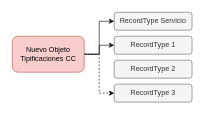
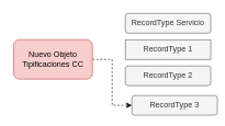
  <mxCell id="0" />
  <mxCell id="1" parent="0" />
- <mxCell id="2" style="edgeStyle=orthogonalEdgeStyle;rounded=0;orthogonalLoop=1;jettySize=auto;html=1;entryX=0;entryY=0.5;entryDx=0;entryDy=0;" edge="1" parent="1" source="5" target="6"><mxGeometry relative="1" as="geometry" /></mxCell>
- <mxCell id="3" style="edgeStyle=orthogonalEdgeStyle;rounded=0;orthogonalLoop=1;jettySize=auto;html=1;entryX=0;entryY=0.5;entryDx=0;entryDy=0;" edge="1" parent="1" source="5" target="7"><mxGeometry relative="1" as="geometry" /></mxCell>
  <mxCell id="4" style="edgeStyle=orthogonalEdgeStyle;rounded=0;orthogonalLoop=1;jettySize=auto;html=1;entryX=0;entryY=0.5;entryDx=0;entryDy=0;dashed=1;" edge="1" parent="1" source="5" target="9"><mxGeometry relative="1" as="geometry" /></mxCell>
  <mxCell id="5" value="Nuevo Objeto Tipificaciones CC" style="rounded=1;whiteSpace=wrap;html=1;fillColor=#f8cecc;strokeColor=#b85450;" vertex="1" parent="1"><mxGeometry x="20" y="60" width="120" height="60" as="geometry" /></mxCell>
  <mxCell id="6" value="RecordType Servicio" style="rounded=1;whiteSpace=wrap;html=1;fillColor=#f5f5f5;fontColor=#333333;strokeColor=#666666;" vertex="1" parent="1"><mxGeometry x="190" y="20" width="130" height="30" as="geometry" /></mxCell>
- <mxCell id="7" value="RecordType 1" style="rounded=1;whiteSpace=wrap;html=1;fillColor=#f5f5f5;fontColor=#333333;strokeColor=#666666;" vertex="1" parent="1"><mxGeometry x="190" y="60" width="130" height="30" as="geometry" /></mxCell>
+ <mxCell id="7" value="RecordType 1" style="whiteSpace=wrap;html=1;fillColor=#f5f5f5;fontColor=#333333;strokeColor=#666666;rounded=0;" vertex="1" parent="1"><mxGeometry x="190" y="60" width="130" height="30" as="geometry" /></mxCell>
  <mxCell id="8" value="RecordType 2" style="rounded=1;whiteSpace=wrap;html=1;fillColor=#f5f5f5;fontColor=#333333;strokeColor=#666666;" vertex="1" parent="1"><mxGeometry x="190" y="100" width="130" height="30" as="geometry" /></mxCell>
- <mxCell id="9" value="RecordType 3" style="rounded=1;whiteSpace=wrap;html=1;fillColor=#f5f5f5;fontColor=#333333;strokeColor=#666666;" vertex="1" parent="1"><mxGeometry x="190" y="140" width="130" height="30" as="geometry" /></mxCell>
+ <mxCell id="9" value="RecordType 3" style="rounded=1;whiteSpace=wrap;html=1;fillColor=#f5f5f5;fontColor=#333333;strokeColor=#666666;" vertex="1" parent="1"><mxGeometry x="200" y="145" width="130" height="30" as="geometry" /></mxCell>
